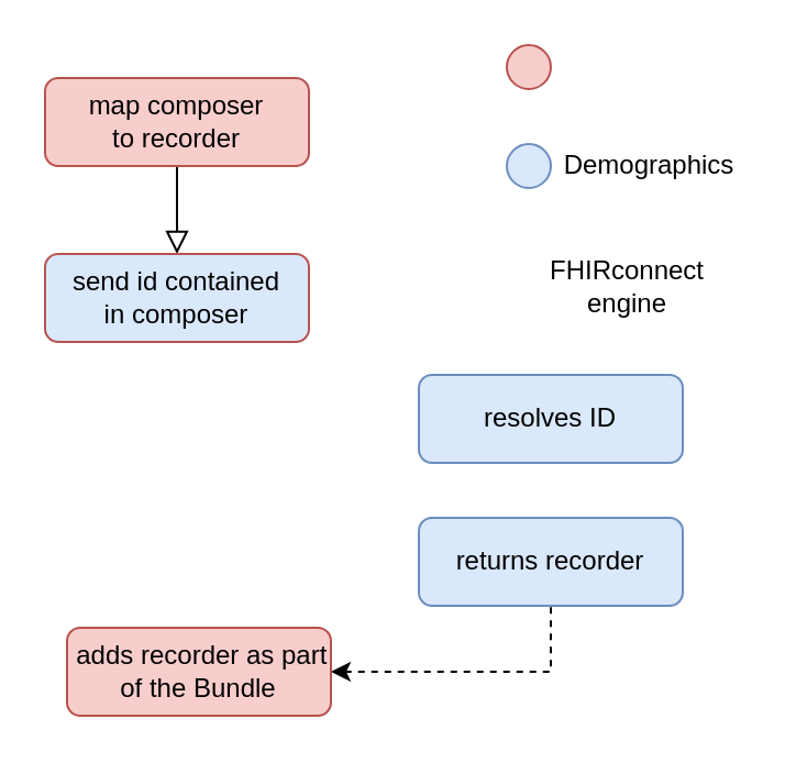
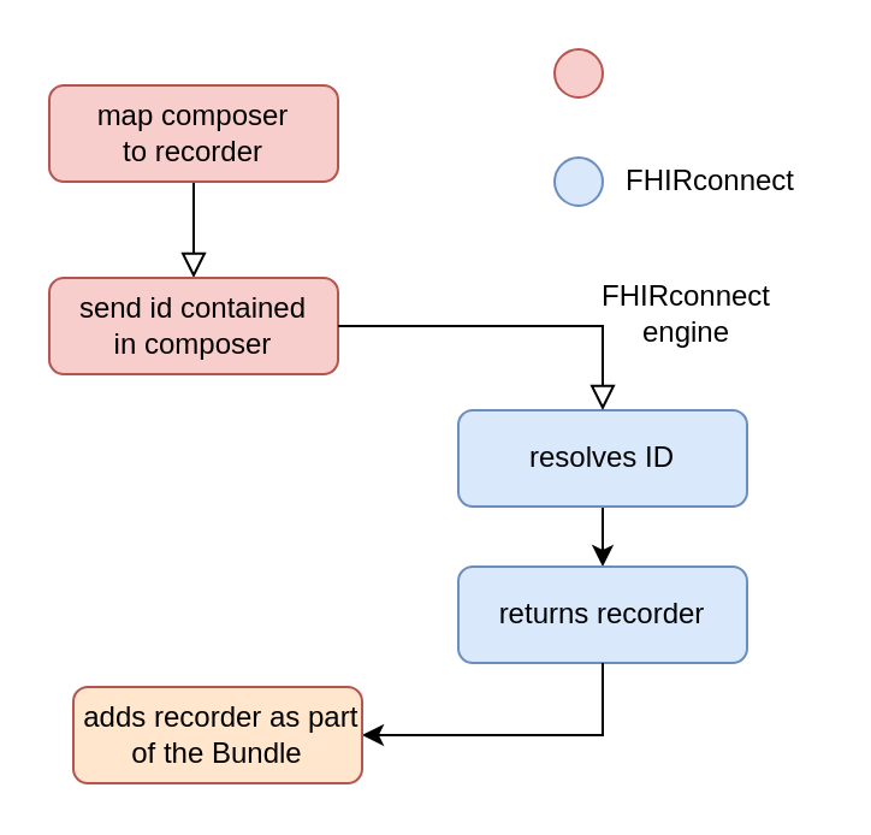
  <mxCell id="0" />
  <mxCell id="1" parent="0" />
  <mxCell id="2" value="" style="rounded=0;html=1;jettySize=auto;orthogonalLoop=1;fontSize=11;endArrow=block;endFill=0;endSize=8;strokeWidth=1;shadow=0;labelBackgroundColor=none;edgeStyle=orthogonalEdgeStyle;" edge="1" parent="1" source="3"><mxGeometry relative="1" as="geometry"><mxPoint x="80" y="115" as="targetPoint" /></mxGeometry></mxCell>
  <mxCell id="3" value="map composer&lt;br&gt;to recorder" style="rounded=1;whiteSpace=wrap;html=1;fontSize=12;glass=0;strokeWidth=1;shadow=0;fillColor=#f8cecc;strokeColor=#b85450;" vertex="1" parent="1"><mxGeometry x="20" y="35" width="120" height="40" as="geometry" /></mxCell>
- <mxCell id="4" value="send id contained&lt;br&gt;in composer" style="rounded=1;whiteSpace=wrap;html=1;fontSize=12;glass=0;strokeWidth=1;shadow=0;fillColor=#dae8fc;strokeColor=#b85450;" vertex="1" parent="1"><mxGeometry x="20" y="115" width="120" height="40" as="geometry" /></mxCell>
+ <mxCell id="4" value="send id contained&lt;br&gt;in composer" style="rounded=1;whiteSpace=wrap;html=1;fontSize=12;glass=0;strokeWidth=1;shadow=0;fillColor=#f8cecc;strokeColor=#b85450;" vertex="1" parent="1"><mxGeometry x="20" y="115" width="120" height="40" as="geometry" /></mxCell>
+ <mxCell id="5" value="" style="edgeStyle=orthogonalEdgeStyle;rounded=0;orthogonalLoop=1;jettySize=auto;html=1;" edge="1" parent="1" source="6" target="7"><mxGeometry relative="1" as="geometry" /></mxCell>
  <mxCell id="6" value="resolves ID" style="rounded=1;whiteSpace=wrap;html=1;fontSize=12;glass=0;strokeWidth=1;shadow=0;fillColor=#dae8fc;strokeColor=#6c8ebf;" vertex="1" parent="1"><mxGeometry x="190" y="170" width="120" height="40" as="geometry" /></mxCell>
  <mxCell id="7" value="returns recorder" style="rounded=1;whiteSpace=wrap;html=1;fontSize=12;glass=0;strokeWidth=1;shadow=0;fillColor=#dae8fc;strokeColor=#6c8ebf;" vertex="1" parent="1"><mxGeometry x="190" y="235" width="120" height="40" as="geometry" /></mxCell>
- <mxCell id="8" value="" style="edgeStyle=orthogonalEdgeStyle;rounded=0;orthogonalLoop=1;jettySize=auto;html=1;endArrow=none;endFill=0;startArrow=classic;startFill=1;dashed=1;" edge="1" parent="1" source="9" target="7"><mxGeometry relative="1" as="geometry" /></mxCell>
- <mxCell id="9" value="&amp;nbsp;adds recorder as part of the Bundle" style="rounded=1;whiteSpace=wrap;html=1;fontSize=12;glass=0;strokeWidth=1;shadow=0;fillColor=#f8cecc;strokeColor=#b85450;" vertex="1" parent="1"><mxGeometry x="30" y="285" width="120" height="40" as="geometry" /></mxCell>
+ <mxCell id="8" value="" style="edgeStyle=orthogonalEdgeStyle;rounded=0;orthogonalLoop=1;jettySize=auto;html=1;endArrow=none;endFill=0;startArrow=classic;startFill=1;" edge="1" parent="1" source="9" target="7"><mxGeometry relative="1" as="geometry" /></mxCell>
+ <mxCell id="9" value="&amp;nbsp;adds recorder as part of the Bundle" style="rounded=1;whiteSpace=wrap;html=1;fontSize=12;glass=0;strokeWidth=1;shadow=0;fillColor=#ffe6cc;strokeColor=#b85450;" vertex="1" parent="1"><mxGeometry x="30" y="285" width="120" height="40" as="geometry" /></mxCell>
+ <mxCell id="10" value="" style="rounded=0;html=1;jettySize=auto;orthogonalLoop=1;fontSize=11;endArrow=block;endFill=0;endSize=8;strokeWidth=1;shadow=0;labelBackgroundColor=none;edgeStyle=orthogonalEdgeStyle;exitX=1;exitY=0.5;exitDx=0;exitDy=0;entryX=0.5;entryY=0;entryDx=0;entryDy=0;" edge="1" parent="1" source="4" target="6"><mxGeometry relative="1" as="geometry"><mxPoint x="90" y="75" as="sourcePoint" /><mxPoint x="90" y="125" as="targetPoint" /></mxGeometry></mxCell>
  <mxCell id="11" value="" style="ellipse;whiteSpace=wrap;html=1;aspect=fixed;fillColor=#f8cecc;strokeColor=#b85450;" vertex="1" parent="1"><mxGeometry x="230" y="20" width="20" height="20" as="geometry" /></mxCell>
  <mxCell id="12" value="" style="ellipse;whiteSpace=wrap;html=1;aspect=fixed;fillColor=#dae8fc;strokeColor=#6c8ebf;" vertex="1" parent="1"><mxGeometry x="230" y="65" width="20" height="20" as="geometry" /></mxCell>
  <mxCell id="13" value="FHIRconnect engine" style="text;html=1;align=center;verticalAlign=middle;whiteSpace=wrap;rounded=0;" vertex="1" parent="1"><mxGeometry x="240" y="115" width="90" height="30" as="geometry" /></mxCell>
- <mxCell id="14" value="Demographics" style="text;html=1;align=center;verticalAlign=middle;whiteSpace=wrap;rounded=0;" vertex="1" parent="1"><mxGeometry x="250" y="60" width="90" height="30" as="geometry" /></mxCell>
+ <mxCell id="14" value="FHIRconnect" style="text;html=1;align=center;verticalAlign=middle;whiteSpace=wrap;rounded=0;" vertex="1" parent="1"><mxGeometry x="250" y="60" width="90" height="30" as="geometry" /></mxCell>
